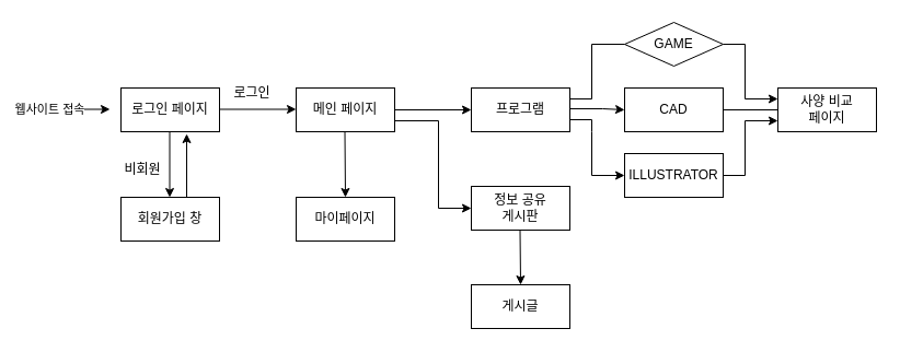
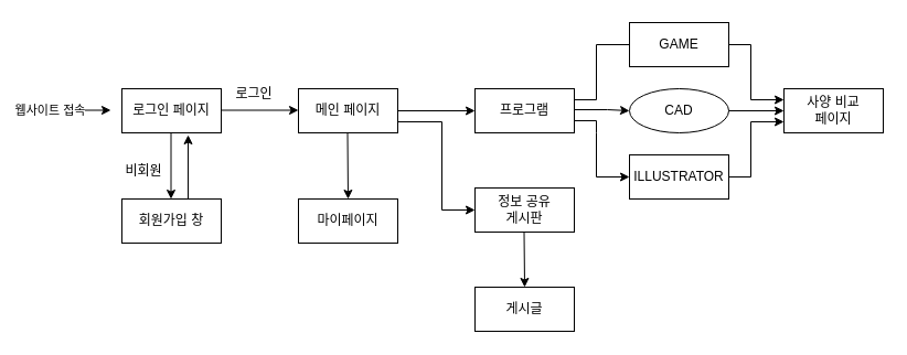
  <mxCell id="0" />
  <mxCell id="1" parent="0" />
  <mxCell id="2" value="로그인 페이지" style="rounded=0;whiteSpace=wrap;html=1;" vertex="1" parent="1"><mxGeometry x="110" y="80" width="90" height="40" as="geometry" /></mxCell>
  <mxCell id="3" value="" style="endArrow=classic;html=1;rounded=0;" edge="1" parent="1"><mxGeometry width="50" height="50" relative="1" as="geometry"><mxPoint x="20" y="99.5" as="sourcePoint" /><mxPoint x="100" y="99.5" as="targetPoint" /></mxGeometry></mxCell>
  <mxCell id="4" value="웹사이트 접속" style="edgeLabel;html=1;align=center;verticalAlign=middle;resizable=0;points=[];" vertex="1" connectable="0" parent="3"><mxGeometry x="-0.4" y="1" relative="1" as="geometry"><mxPoint y="1" as="offset" /></mxGeometry></mxCell>
  <mxCell id="5" value="비회원" style="text;html=1;strokeColor=none;fillColor=none;align=center;verticalAlign=middle;whiteSpace=wrap;rounded=0;" vertex="1" parent="1"><mxGeometry x="100" y="140" width="60" height="30" as="geometry" /></mxCell>
  <mxCell id="6" value="회원가입 창" style="rounded=0;whiteSpace=wrap;html=1;" vertex="1" parent="1"><mxGeometry x="110" y="180" width="90" height="40" as="geometry" /></mxCell>
  <mxCell id="7" value="" style="endArrow=classic;html=1;rounded=0;" edge="1" parent="1"><mxGeometry width="50" height="50" relative="1" as="geometry"><mxPoint x="154.5" y="120" as="sourcePoint" /><mxPoint x="154.5" y="180" as="targetPoint" /></mxGeometry></mxCell>
  <mxCell id="8" value="" style="endArrow=classic;html=1;rounded=0;" edge="1" parent="1"><mxGeometry width="50" height="50" relative="1" as="geometry"><mxPoint x="200" y="99.5" as="sourcePoint" /><mxPoint x="270" y="99.5" as="targetPoint" /><Array as="points"><mxPoint x="270" y="99.5" /></Array></mxGeometry></mxCell>
  <mxCell id="9" value="메인 페이지" style="rounded=0;whiteSpace=wrap;html=1;" vertex="1" parent="1"><mxGeometry x="270" y="80" width="90" height="40" as="geometry" /></mxCell>
  <mxCell id="10" value="로그인" style="text;html=1;strokeColor=none;fillColor=none;align=center;verticalAlign=middle;whiteSpace=wrap;rounded=0;" vertex="1" parent="1"><mxGeometry x="200" y="70" width="60" height="30" as="geometry" /></mxCell>
  <mxCell id="11" value="프로그램" style="rounded=0;whiteSpace=wrap;html=1;" vertex="1" parent="1"><mxGeometry x="430" y="80" width="90" height="40" as="geometry" /></mxCell>
  <mxCell id="12" value="" style="endArrow=classic;html=1;rounded=0;exitX=1;exitY=0.5;exitDx=0;exitDy=0;" edge="1" parent="1" source="9"><mxGeometry width="50" height="50" relative="1" as="geometry"><mxPoint x="380" y="150" as="sourcePoint" /><mxPoint x="430" y="100" as="targetPoint" /></mxGeometry></mxCell>
  <mxCell id="13" value="정보 공유 &lt;br&gt;게시판" style="rounded=0;whiteSpace=wrap;html=1;" vertex="1" parent="1"><mxGeometry x="430" y="170" width="90" height="40" as="geometry" /></mxCell>
  <mxCell id="14" value="" style="endArrow=classic;html=1;rounded=0;exitX=1;exitY=0.5;exitDx=0;exitDy=0;entryX=0;entryY=0.5;entryDx=0;entryDy=0;" edge="1" parent="1" target="13"><mxGeometry width="50" height="50" relative="1" as="geometry"><mxPoint x="360" y="110" as="sourcePoint" /><mxPoint x="400" y="200" as="targetPoint" /><Array as="points"><mxPoint x="400" y="110" /><mxPoint x="400" y="190" /></Array></mxGeometry></mxCell>
  <mxCell id="15" value="" style="endArrow=classic;html=1;rounded=0;entryX=0.667;entryY=1.05;entryDx=0;entryDy=0;entryPerimeter=0;" edge="1" parent="1" target="2"><mxGeometry width="50" height="50" relative="1" as="geometry"><mxPoint x="170" y="180" as="sourcePoint" /><mxPoint x="170" y="240" as="targetPoint" /></mxGeometry></mxCell>
  <mxCell id="16" value="마이페이지" style="rounded=0;whiteSpace=wrap;html=1;" vertex="1" parent="1"><mxGeometry x="270" y="180" width="90" height="40" as="geometry" /></mxCell>
  <mxCell id="17" value="" style="endArrow=classic;html=1;rounded=0;" edge="1" parent="1"><mxGeometry width="50" height="50" relative="1" as="geometry"><mxPoint x="314.5" y="120" as="sourcePoint" /><mxPoint x="315" y="180" as="targetPoint" /></mxGeometry></mxCell>
  <mxCell id="18" value="게시글" style="rounded=0;whiteSpace=wrap;html=1;" vertex="1" parent="1"><mxGeometry x="430" y="260" width="90" height="40" as="geometry" /></mxCell>
- <mxCell id="19" value="GAME" style="rhombus;whiteSpace=wrap;html=1;" vertex="1" parent="1"><mxGeometry x="570" y="20" width="90" height="40" as="geometry" /></mxCell>
+ <mxCell id="19" value="GAME" style="rounded=0;whiteSpace=wrap;html=1;" vertex="1" parent="1"><mxGeometry x="570" y="20" width="90" height="40" as="geometry" /></mxCell>
  <mxCell id="20" value="ILLUSTRATOR" style="rounded=0;whiteSpace=wrap;html=1;" vertex="1" parent="1"><mxGeometry x="570" y="140" width="90" height="40" as="geometry" /></mxCell>
- <mxCell id="21" value="CAD" style="rounded=0;whiteSpace=wrap;html=1;" vertex="1" parent="1"><mxGeometry x="570" y="80" width="90" height="40" as="geometry" /></mxCell>
+ <mxCell id="21" value="CAD" style="ellipse;whiteSpace=wrap;html=1;" vertex="1" parent="1"><mxGeometry x="570" y="80" width="90" height="40" as="geometry" /></mxCell>
  <mxCell id="22" value="" style="endArrow=none;html=1;rounded=0;exitX=1;exitY=0.25;exitDx=0;exitDy=0;entryX=0;entryY=0.5;entryDx=0;entryDy=0;" edge="1" parent="1" source="11" target="19"><mxGeometry width="50" height="50" relative="1" as="geometry"><mxPoint x="390" y="310" as="sourcePoint" /><mxPoint x="440" y="260" as="targetPoint" /><Array as="points"><mxPoint x="540" y="90" /><mxPoint x="540" y="40" /></Array></mxGeometry></mxCell>
  <mxCell id="23" value="" style="endArrow=classic;html=1;rounded=0;exitX=1;exitY=0.5;exitDx=0;exitDy=0;entryX=0;entryY=0.5;entryDx=0;entryDy=0;" edge="1" parent="1" target="21"><mxGeometry width="50" height="50" relative="1" as="geometry"><mxPoint x="520" y="99" as="sourcePoint" /><mxPoint x="590" y="99" as="targetPoint" /><Array as="points"><mxPoint x="550" y="99" /></Array></mxGeometry></mxCell>
  <mxCell id="24" value="" style="endArrow=classic;html=1;rounded=0;exitX=1;exitY=0.5;exitDx=0;exitDy=0;entryX=0;entryY=0.5;entryDx=0;entryDy=0;" edge="1" parent="1" target="20"><mxGeometry width="50" height="50" relative="1" as="geometry"><mxPoint x="520" y="109" as="sourcePoint" /><mxPoint x="570" y="120" as="targetPoint" /><Array as="points"><mxPoint x="540" y="109" /><mxPoint x="540" y="120" /><mxPoint x="540" y="160" /></Array></mxGeometry></mxCell>
  <mxCell id="25" value="" style="endArrow=classic;html=1;rounded=0;" edge="1" parent="1"><mxGeometry width="50" height="50" relative="1" as="geometry"><mxPoint x="474.5" y="210" as="sourcePoint" /><mxPoint x="475" y="260" as="targetPoint" /></mxGeometry></mxCell>
- <mxCell id="26" value="" style="edgeStyle=orthogonalEdgeStyle;rounded=0;orthogonalLoop=1;jettySize=auto;html=1;entryX=0;entryY=0.5;entryDx=0;entryDy=0;exitX=1;exitY=0.5;exitDx=0;exitDy=0;endArrow=none;" edge="1" parent="1" source="21" target="27"><mxGeometry relative="1" as="geometry"><mxPoint x="690" y="280" as="sourcePoint" /><Array as="points" /></mxGeometry></mxCell>
+ <mxCell id="26" value="" style="edgeStyle=orthogonalEdgeStyle;rounded=0;orthogonalLoop=1;jettySize=auto;html=1;entryX=0;entryY=0.5;entryDx=0;entryDy=0;exitX=1;exitY=0.5;exitDx=0;exitDy=0;" edge="1" parent="1" source="21" target="27"><mxGeometry relative="1" as="geometry"><mxPoint x="690" y="280" as="sourcePoint" /><Array as="points" /></mxGeometry></mxCell>
  <mxCell id="27" value="사양 비교&lt;br&gt;페이지" style="rounded=0;whiteSpace=wrap;html=1;" vertex="1" parent="1"><mxGeometry x="710" y="80" width="90" height="40" as="geometry" /></mxCell>
  <mxCell id="28" value="" style="endArrow=classic;html=1;rounded=0;exitX=1;exitY=0.5;exitDx=0;exitDy=0;" edge="1" parent="1" source="19"><mxGeometry width="50" height="50" relative="1" as="geometry"><mxPoint x="680" y="40" as="sourcePoint" /><mxPoint x="710" y="90" as="targetPoint" /><Array as="points"><mxPoint x="680" y="40" /><mxPoint x="680" y="90" /></Array></mxGeometry></mxCell>
  <mxCell id="29" value="" style="endArrow=classic;html=1;rounded=0;exitX=1;exitY=0.5;exitDx=0;exitDy=0;" edge="1" parent="1" source="20"><mxGeometry width="50" height="50" relative="1" as="geometry"><mxPoint x="680" y="160" as="sourcePoint" /><mxPoint x="710" y="110" as="targetPoint" /><Array as="points"><mxPoint x="680" y="160" /><mxPoint x="680" y="110" /></Array></mxGeometry></mxCell>
